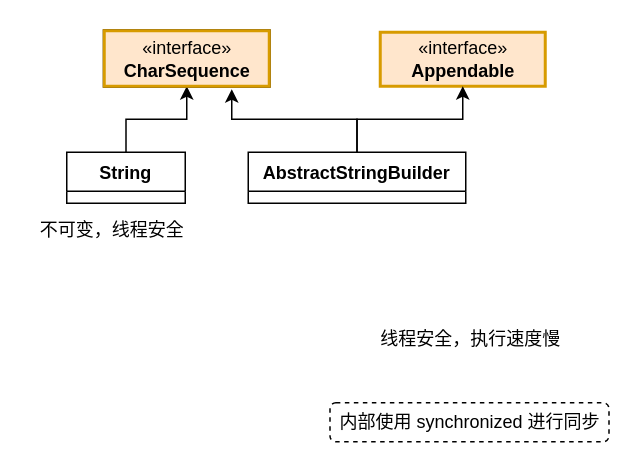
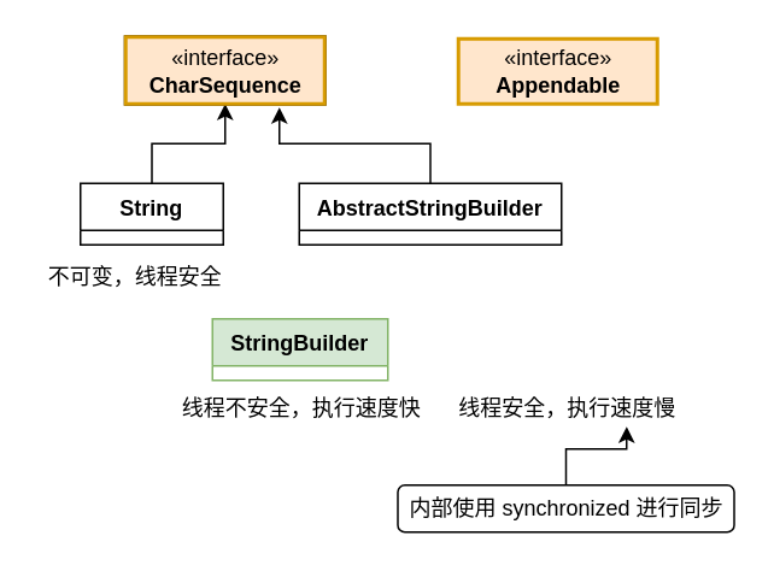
  <mxCell id="0" />
  <mxCell id="1" parent="0" />
  <mxCell id="2" value="«interface»&lt;br&gt;&lt;b&gt;CharSequence&lt;/b&gt;" style="html=1;strokeWidth=2;" parent="1" vertex="1"><mxGeometry x="69" y="20" width="110" height="37" as="geometry" /></mxCell>
  <mxCell id="3" value="«interface»&lt;br&gt;&lt;b&gt;Appendable&lt;br&gt;&lt;/b&gt;" style="html=1;strokeWidth=2;fillColor=#ffe6cc;strokeColor=#d79b00;" vertex="1" parent="1"><mxGeometry x="253" y="21" width="110" height="36" as="geometry" /></mxCell>
  <mxCell id="4" style="edgeStyle=orthogonalEdgeStyle;rounded=0;orthogonalLoop=1;jettySize=auto;html=1;exitX=0.5;exitY=0;exitDx=0;exitDy=0;entryX=0.5;entryY=1;entryDx=0;entryDy=0;" edge="1" parent="1" source="5" target="2"><mxGeometry relative="1" as="geometry" /></mxCell>
  <mxCell id="5" value="String" style="swimlane;fontStyle=1;align=center;verticalAlign=top;childLayout=stackLayout;horizontal=1;startSize=26;horizontalStack=0;resizeParent=1;resizeParentMax=0;resizeLast=0;collapsible=1;marginBottom=0;" vertex="1" parent="1"><mxGeometry x="44" y="101" width="79" height="34" as="geometry" /></mxCell>
- <mxCell id="6" style="edgeStyle=orthogonalEdgeStyle;rounded=0;orthogonalLoop=1;jettySize=auto;html=1;exitX=0.5;exitY=0;exitDx=0;exitDy=0;" edge="1" parent="1" source="8" target="3"><mxGeometry relative="1" as="geometry" /></mxCell>
  <mxCell id="7" style="edgeStyle=orthogonalEdgeStyle;rounded=0;orthogonalLoop=1;jettySize=auto;html=1;exitX=0.5;exitY=0;exitDx=0;exitDy=0;" edge="1" parent="1" source="8"><mxGeometry relative="1" as="geometry"><mxPoint x="154" y="59" as="targetPoint" /><Array as="points"><mxPoint x="237" y="79" /><mxPoint x="154" y="79" /></Array></mxGeometry></mxCell>
  <mxCell id="8" value="AbstractStringBuilder" style="swimlane;fontStyle=1;align=center;verticalAlign=top;childLayout=stackLayout;horizontal=1;startSize=26;horizontalStack=0;resizeParent=1;resizeParentMax=0;resizeLast=0;collapsible=1;marginBottom=0;" vertex="1" parent="1"><mxGeometry x="165" y="101" width="145" height="34" as="geometry" /></mxCell>
+ <mxCell id="9" value="StringBuilder" style="swimlane;fontStyle=1;align=center;verticalAlign=top;childLayout=stackLayout;horizontal=1;startSize=26;horizontalStack=0;resizeParent=1;resizeParentMax=0;resizeLast=0;collapsible=1;marginBottom=0;fillColor=#d5e8d4;strokeColor=#82b366;" vertex="1" parent="1"><mxGeometry x="117" y="176" width="97" height="34" as="geometry" /></mxCell>
  <mxCell id="10" value="«interface»&lt;br&gt;&lt;b&gt;CharSequence&lt;/b&gt;" style="html=1;strokeWidth=2;fillColor=#ffe6cc;strokeColor=#d79b00;" vertex="1" parent="1"><mxGeometry x="69" y="20" width="110" height="37" as="geometry" /></mxCell>
+ <mxCell id="11" value="线程不安全，执行速度快" style="text;html=1;align=center;verticalAlign=middle;resizable=0;points=[];autosize=1;" vertex="1" parent="1"><mxGeometry x="94.5" y="217" width="142" height="18" as="geometry" /></mxCell>
  <mxCell id="12" value="线程安全，执行速度慢" style="text;html=1;align=center;verticalAlign=middle;resizable=0;points=[];autosize=1;" vertex="1" parent="1"><mxGeometry x="247.5" y="217" width="130" height="18" as="geometry" /></mxCell>
  <mxCell id="13" value="不可变，线程安全" style="text;html=1;align=center;verticalAlign=middle;resizable=0;points=[];autosize=1;" vertex="1" parent="1"><mxGeometry x="20.5" y="144" width="106" height="18" as="geometry" /></mxCell>
- <mxCell id="15" value="&lt;div style=&quot;text-align: left&quot;&gt;&lt;span&gt;内部使用 synchronized 进行同步&lt;/span&gt;&lt;/div&gt;" style="rounded=1;whiteSpace=wrap;html=1;dashed=1;" vertex="1" parent="1"><mxGeometry x="219.5" y="268" width="186" height="26" as="geometry" /></mxCell>
+ <mxCell id="14" style="edgeStyle=orthogonalEdgeStyle;rounded=0;orthogonalLoop=1;jettySize=auto;html=1;entryX=0.758;entryY=1.034;entryDx=0;entryDy=0;entryPerimeter=0;" edge="1" parent="1" source="15" target="12"><mxGeometry relative="1" as="geometry" /></mxCell>
+ <mxCell id="15" value="&lt;div style=&quot;text-align: left&quot;&gt;&lt;span&gt;内部使用 synchronized 进行同步&lt;/span&gt;&lt;/div&gt;" style="rounded=1;whiteSpace=wrap;html=1;" vertex="1" parent="1"><mxGeometry x="219.5" y="268" width="186" height="26" as="geometry" /></mxCell>
